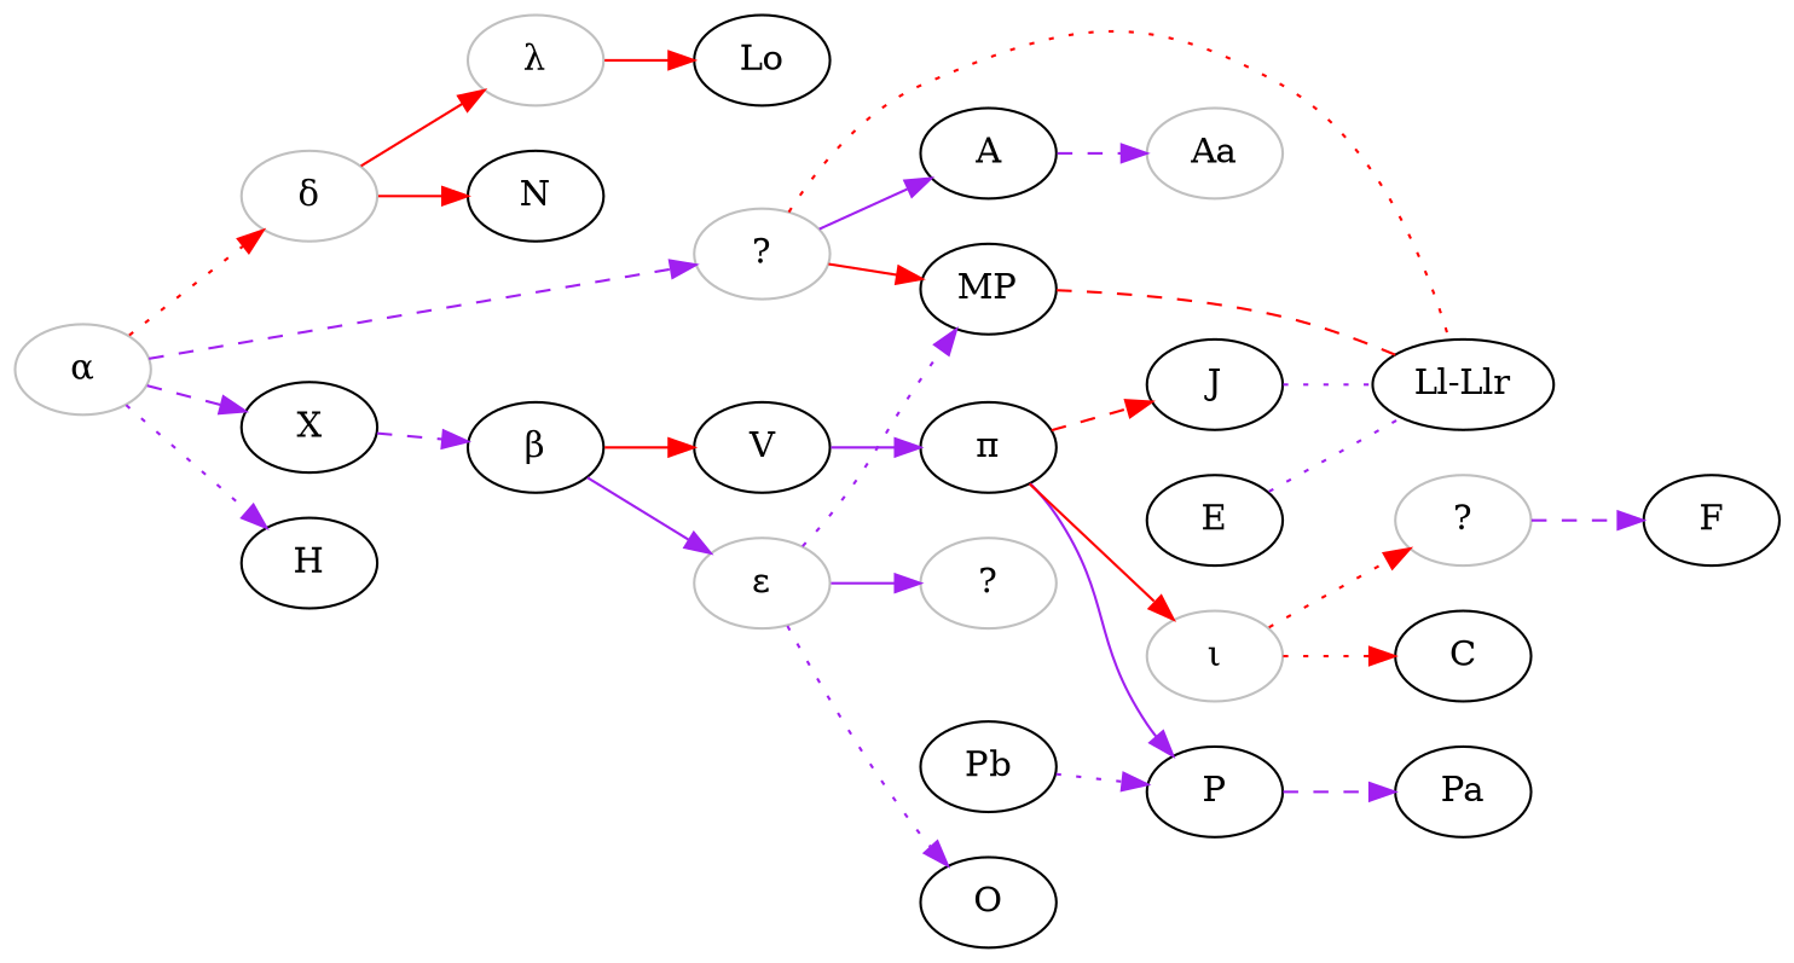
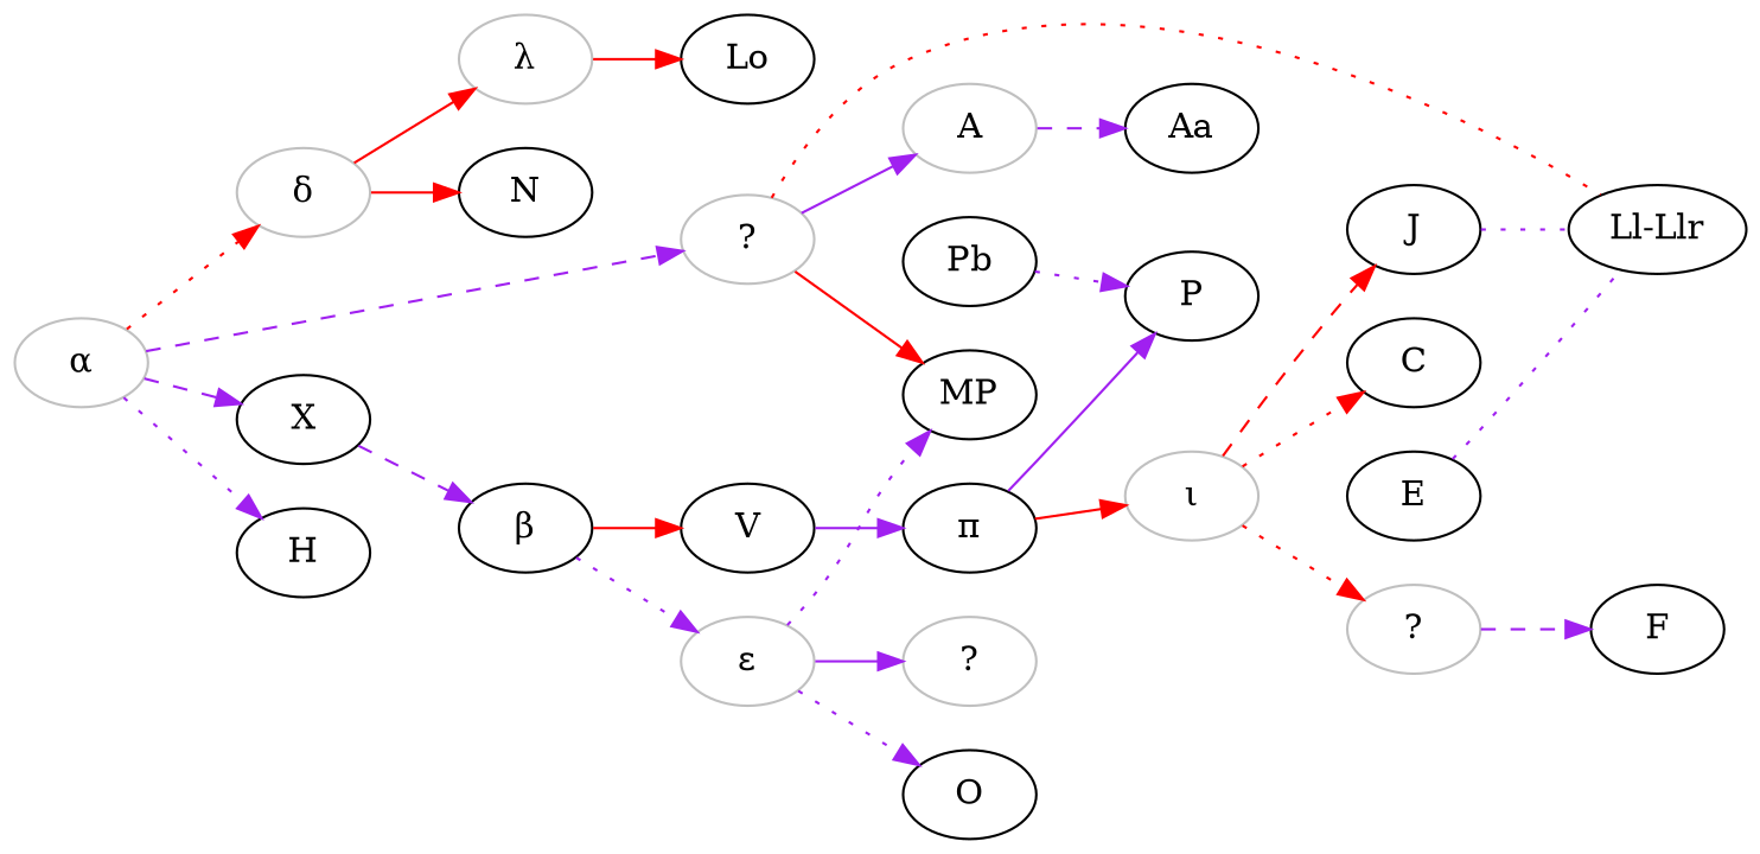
  digraph {
    rankdir=LR
    edge [color=purple style=solid]
    n1 [color=grey label="α"]
    n2 [color=grey label="δ"]
    n3 [color=grey label="?"]
    H
    X
    n6 [color=grey label="λ"]
    N
    n8 [label="Ll-Llr"]
    MP
-   A
+   A [color=grey]
    n11 [color=black label="β"]
    n12 [color=grey label="ε"]
    V
    n14 [color=grey label="?"]
    O
    n16 [color=black label="π"]
    Lo
    E
    P
    n20 [color=grey label="ι"]
-   Pa
    n22 [color=grey label="?"]
    J
    C
    F
-   Aa [color=grey]
+   Aa
    Pb
    n1 -> n2 [color=red style=dotted]
    n1 -> n3 [style=dashed]
    n1 -> H [style=dotted]
    n1 -> X [style=dashed]
    n2 -> n6 [color=red]
    n2 -> N [color=red]
    n3 -> n8 [color=red dir=none style=dotted]
    n3 -> MP [color=red]
    n3 -> A
    X -> n11 [style=dashed]
    n6 -> Lo [color=red]
-   MP -> n8 [color=red dir=none style=dashed]
    A -> Aa [style=dashed]
-   n11 -> n12
+   n11 -> n12 [style=dotted]
    n11 -> V [color=red]
    n12 -> MP [style=dotted]
    n12 -> n14
    n12 -> O [style=dotted]
    V -> n16
    n16 -> P
    n16 -> n20 [color=red]
    E -> n8 [dir=none style=dotted]
-   P -> Pa [style=dashed]
    n20 -> n22 [color=red style=dotted]
-   n16 -> J [color=red style=dashed]
+   n20 -> J [color=red style=dashed]
    n20 -> C [color=red style=dotted]
    n22 -> F [style=dashed]
    J -> n8 [dir=none style=dotted]
    Pb -> P [style=dotted]
  }
